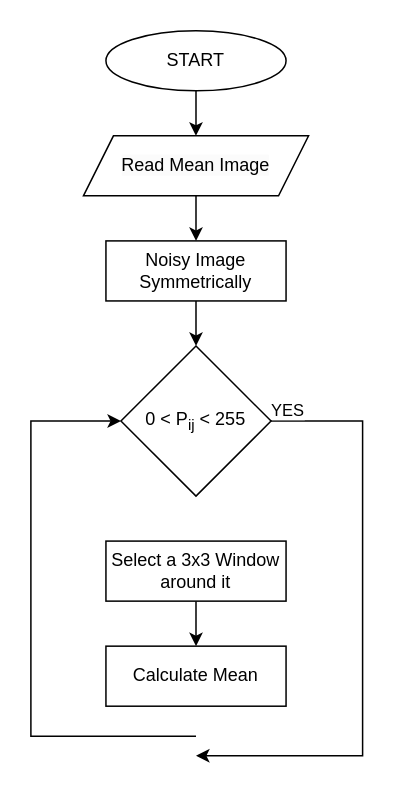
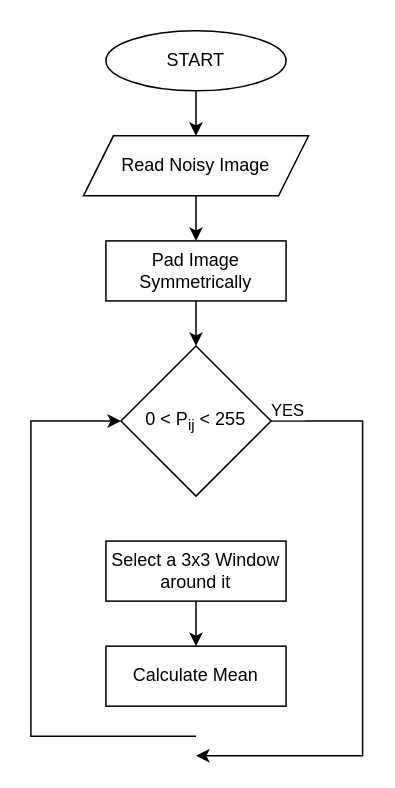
  <mxCell id="0" />
  <mxCell id="1" parent="0" />
  <mxCell id="2" value="" style="edgeStyle=orthogonalEdgeStyle;rounded=0;orthogonalLoop=1;jettySize=auto;html=1;" edge="1" parent="1" source="3"><mxGeometry relative="1" as="geometry"><mxPoint x="129.966" y="90" as="targetPoint" /></mxGeometry></mxCell>
  <mxCell id="3" value="START" style="ellipse;whiteSpace=wrap;html=1;" vertex="1" parent="1"><mxGeometry x="70" y="20" width="120" height="40" as="geometry" /></mxCell>
  <mxCell id="4" value="" style="edgeStyle=orthogonalEdgeStyle;rounded=0;orthogonalLoop=1;jettySize=auto;html=1;" edge="1" parent="1" source="5" target="7"><mxGeometry relative="1" as="geometry" /></mxCell>
- <mxCell id="5" value="&lt;span style=&quot;color: rgb(0, 0, 0); font-family: Helvetica; font-size: 12px; font-style: normal; font-variant-ligatures: normal; font-variant-caps: normal; font-weight: 400; letter-spacing: normal; orphans: 2; text-align: center; text-indent: 0px; text-transform: none; widows: 2; word-spacing: 0px; -webkit-text-stroke-width: 0px; background-color: rgb(251, 251, 251); text-decoration-thickness: initial; text-decoration-style: initial; text-decoration-color: initial; float: none; display: inline !important;&quot;&gt;Read Mean Image&lt;/span&gt;" style="shape=parallelogram;perimeter=parallelogramPerimeter;whiteSpace=wrap;html=1;fixedSize=1;" vertex="1" parent="1"><mxGeometry x="55" y="90" width="150" height="40" as="geometry" /></mxCell>
+ <mxCell id="5" value="&lt;span style=&quot;color: rgb(0, 0, 0); font-family: Helvetica; font-size: 12px; font-style: normal; font-variant-ligatures: normal; font-variant-caps: normal; font-weight: 400; letter-spacing: normal; orphans: 2; text-align: center; text-indent: 0px; text-transform: none; widows: 2; word-spacing: 0px; -webkit-text-stroke-width: 0px; background-color: rgb(251, 251, 251); text-decoration-thickness: initial; text-decoration-style: initial; text-decoration-color: initial; float: none; display: inline !important;&quot;&gt;Read Noisy Image&lt;/span&gt;" style="shape=parallelogram;perimeter=parallelogramPerimeter;whiteSpace=wrap;html=1;fixedSize=1;" vertex="1" parent="1"><mxGeometry x="55" y="90" width="150" height="40" as="geometry" /></mxCell>
  <mxCell id="6" style="edgeStyle=orthogonalEdgeStyle;rounded=0;orthogonalLoop=1;jettySize=auto;html=1;entryX=0.5;entryY=0;entryDx=0;entryDy=0;" edge="1" parent="1" source="7" target="10"><mxGeometry relative="1" as="geometry"><mxPoint x="130" y="240" as="targetPoint" /></mxGeometry></mxCell>
- <mxCell id="7" value="Noisy Image Symmetrically" style="whiteSpace=wrap;html=1;" vertex="1" parent="1"><mxGeometry x="70" y="160" width="120" height="40" as="geometry" /></mxCell>
+ <mxCell id="7" value="Pad Image Symmetrically" style="whiteSpace=wrap;html=1;" vertex="1" parent="1"><mxGeometry x="70" y="160" width="120" height="40" as="geometry" /></mxCell>
  <mxCell id="8" style="edgeStyle=orthogonalEdgeStyle;rounded=0;orthogonalLoop=1;jettySize=auto;html=1;" edge="1" parent="1" source="10"><mxGeometry relative="1" as="geometry"><mxPoint x="130" y="503" as="targetPoint" /><Array as="points"><mxPoint x="241" y="280" /><mxPoint x="241" y="503" /></Array></mxGeometry></mxCell>
  <mxCell id="9" value="YES" style="edgeLabel;html=1;align=center;verticalAlign=middle;resizable=0;points=[];" vertex="1" connectable="0" parent="8"><mxGeometry x="-0.925" relative="1" as="geometry"><mxPoint x="-5" y="-8" as="offset" /></mxGeometry></mxCell>
  <mxCell id="10" value="0 &amp;lt; P&lt;sub&gt;ij&lt;/sub&gt; &amp;lt; 255" style="rhombus;whiteSpace=wrap;html=1;rounded=0;" vertex="1" parent="1"><mxGeometry x="80" y="230" width="100" height="100" as="geometry" /></mxCell>
  <mxCell id="11" value="" style="edgeStyle=orthogonalEdgeStyle;rounded=0;orthogonalLoop=1;jettySize=auto;html=1;" edge="1" parent="1" source="12" target="13"><mxGeometry relative="1" as="geometry" /></mxCell>
  <mxCell id="12" value="Select a 3x3 Window around it" style="whiteSpace=wrap;html=1;rounded=0;" vertex="1" parent="1"><mxGeometry x="70" y="360" width="120" height="40" as="geometry" /></mxCell>
  <mxCell id="13" value="Calculate Mean" style="whiteSpace=wrap;html=1;rounded=0;" vertex="1" parent="1"><mxGeometry x="70" y="430" width="120" height="40" as="geometry" /></mxCell>
  <mxCell id="14" value="" style="endArrow=classic;html=1;rounded=0;entryX=0;entryY=0.5;entryDx=0;entryDy=0;" edge="1" parent="1" target="10"><mxGeometry width="50" height="50" relative="1" as="geometry"><mxPoint x="130" y="490" as="sourcePoint" /><mxPoint x="340" y="420" as="targetPoint" /><Array as="points"><mxPoint x="20" y="490" /><mxPoint x="20" y="280" /></Array></mxGeometry></mxCell>
